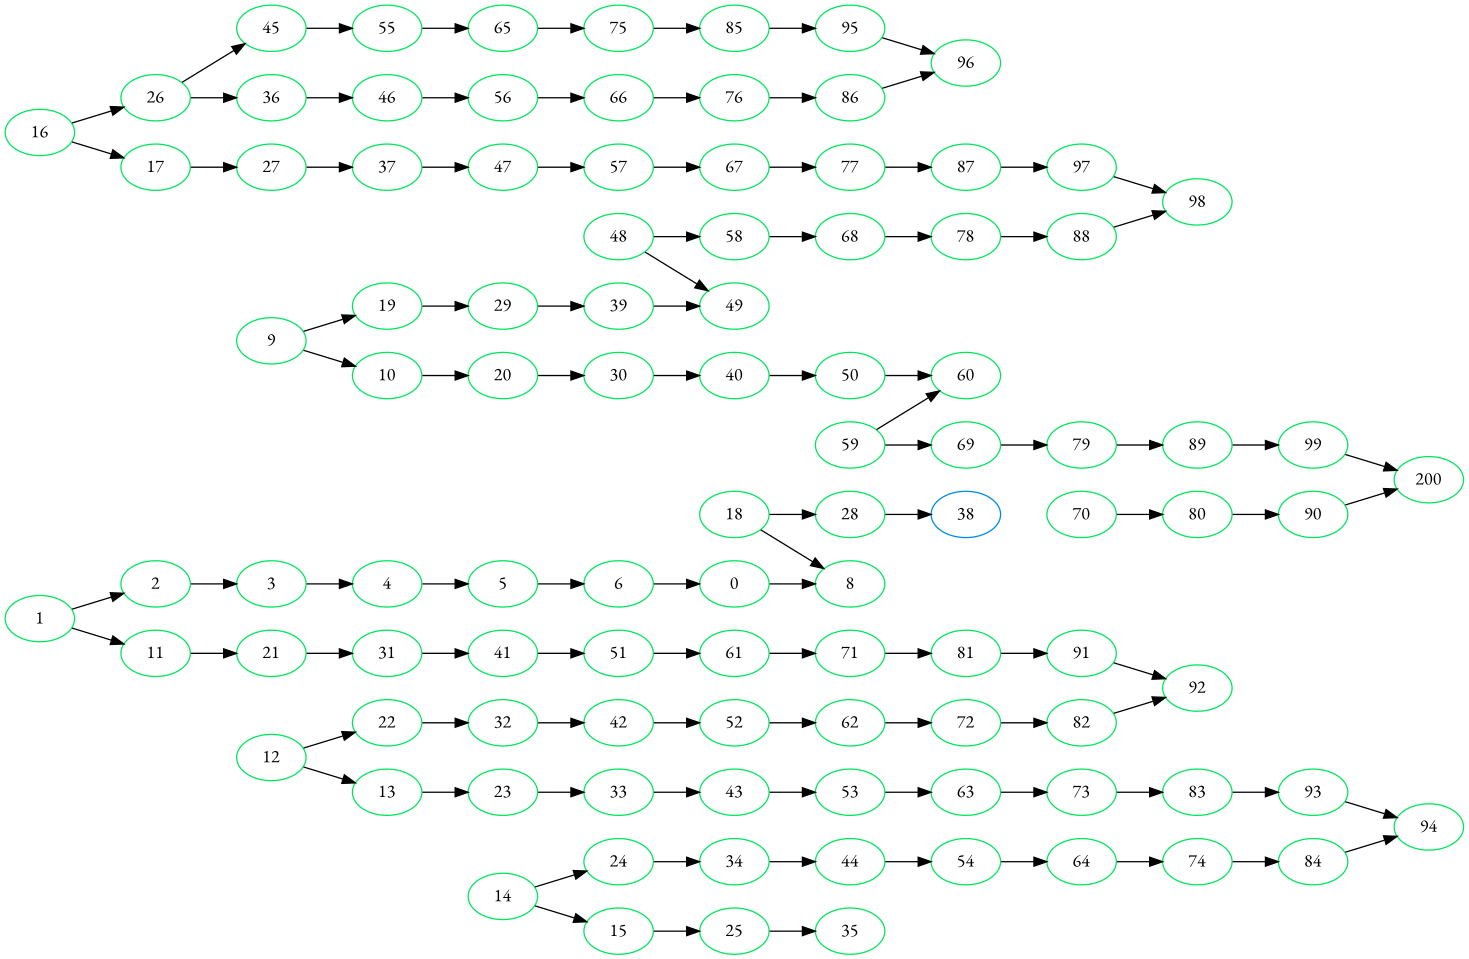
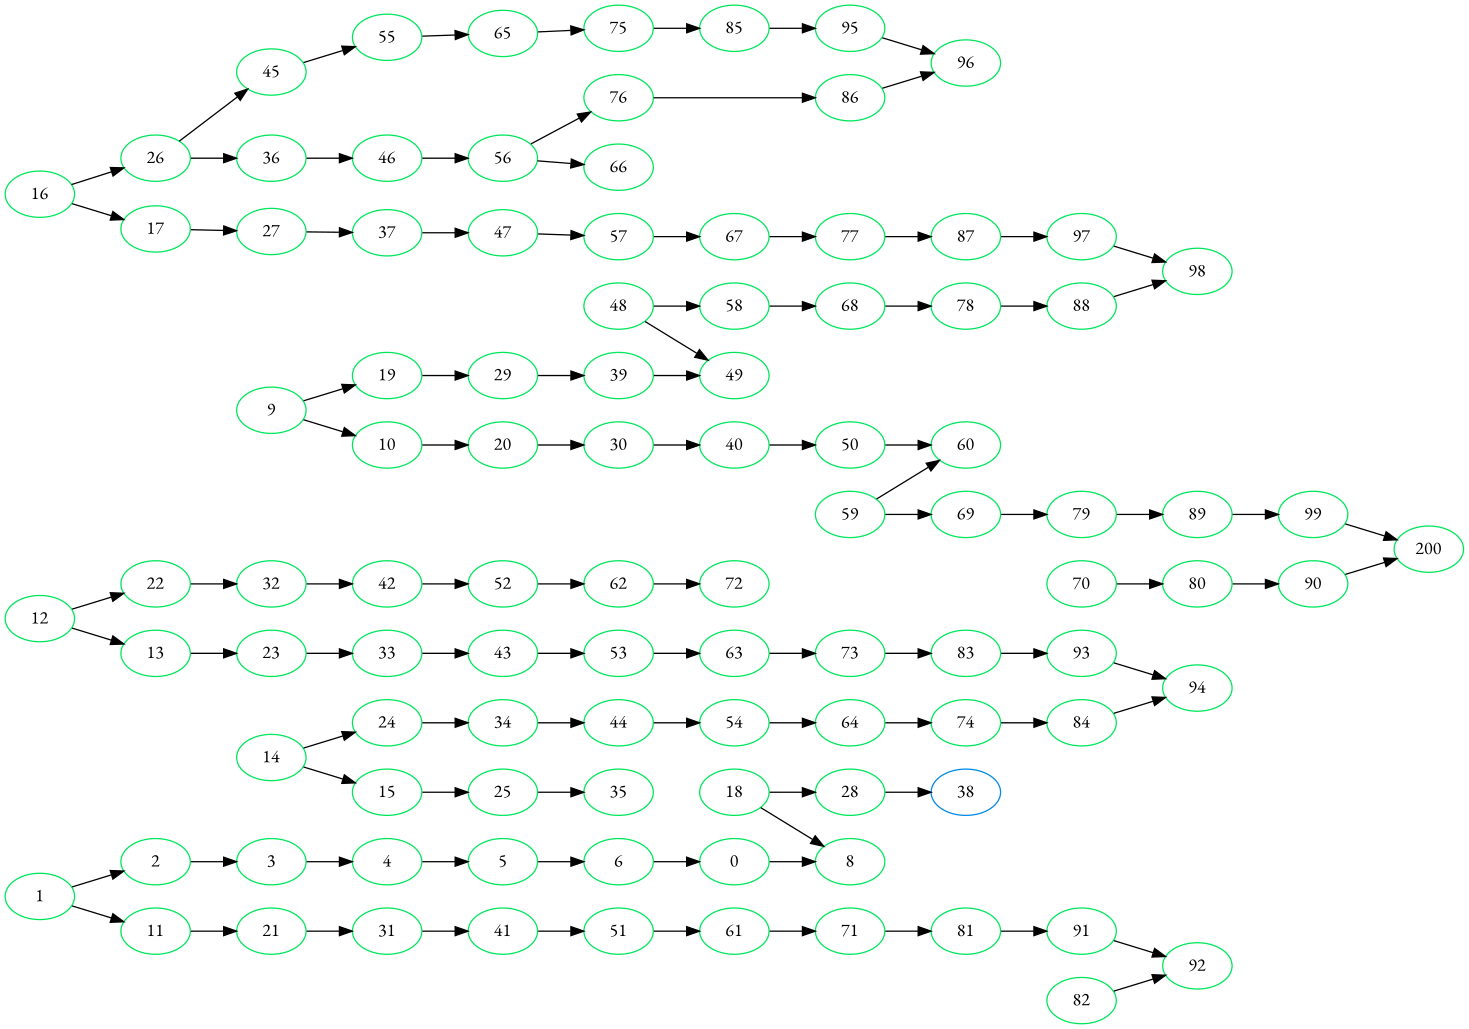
  digraph {
    fontname="EB Garamond"
    rankdir=LR
    node [color="#00e65c" fontname="EB Garamond"]
    edge [color=black fontname="EB Garamond"]
    38 [color="#008ae6"]
    28
    18
    8
    n5 [label=0]
    6
    5
    4
    3
    2
    1
    11
    21
    31
    41
    51
    61
    71
    81
    91
    92
    82
    72
    62
    52
    42
    32
    22
    12
    13
    23
    33
    43
    53
    63
    73
    83
    93
    94
    84
    74
    64
    54
    44
    34
    24
    14
    15
    25
    35
    45
    55
    65
    75
    85
    95
    96
    86
    76
    66
    56
    46
    36
    26
    16
    17
    27
    37
    47
    57
    67
    77
    87
    97
    98
    88
    78
    68
    58
    48
    49
    39
    29
    19
    9
    10
    20
    30
    40
    50
    60
    59
    69
    79
    89
    99
    n97 [label=200]
    90
    80
    70
    28 -> 38
    18 -> 28
    18 -> 8
    n5 -> 8
    6 -> n5
    5 -> 6
    4 -> 5
    3 -> 4
    2 -> 3
    1 -> 2
    1 -> 11
    11 -> 21
    21 -> 31
    31 -> 41
    41 -> 51
    51 -> 61
    61 -> 71
    71 -> 81
    81 -> 91
    91 -> 92
    82 -> 92
-   72 -> 82
    62 -> 72
    52 -> 62
    42 -> 52
    32 -> 42
    22 -> 32
    12 -> 22
    12 -> 13
    13 -> 23
    23 -> 33
    33 -> 43
    43 -> 53
    53 -> 63
    63 -> 73
    73 -> 83
    83 -> 93
    93 -> 94
    84 -> 94
    74 -> 84
    64 -> 74
    54 -> 64
    44 -> 54
    34 -> 44
    24 -> 34
    14 -> 24
    14 -> 15
    15 -> 25
    25 -> 35
    45 -> 55
    55 -> 65
    65 -> 75
    75 -> 85
    85 -> 95
    95 -> 96
    86 -> 96
    76 -> 86
-   66 -> 76
+   56 -> 76
    56 -> 66
    46 -> 56
    36 -> 46
    26 -> 45
    26 -> 36
    16 -> 26
    16 -> 17
    17 -> 27
    27 -> 37
    37 -> 47
    47 -> 57
    57 -> 67
    67 -> 77
    77 -> 87
    87 -> 97
    97 -> 98
    88 -> 98
    78 -> 88
    68 -> 78
    58 -> 68
    48 -> 58
    48 -> 49
    39 -> 49
    29 -> 39
    19 -> 29
    9 -> 19
    9 -> 10
    10 -> 20
    20 -> 30
    30 -> 40
    40 -> 50
    50 -> 60
    59 -> 60
    59 -> 69
    69 -> 79
    79 -> 89
    89 -> 99
    99 -> n97
    90 -> n97
    80 -> 90
    70 -> 80
  }
